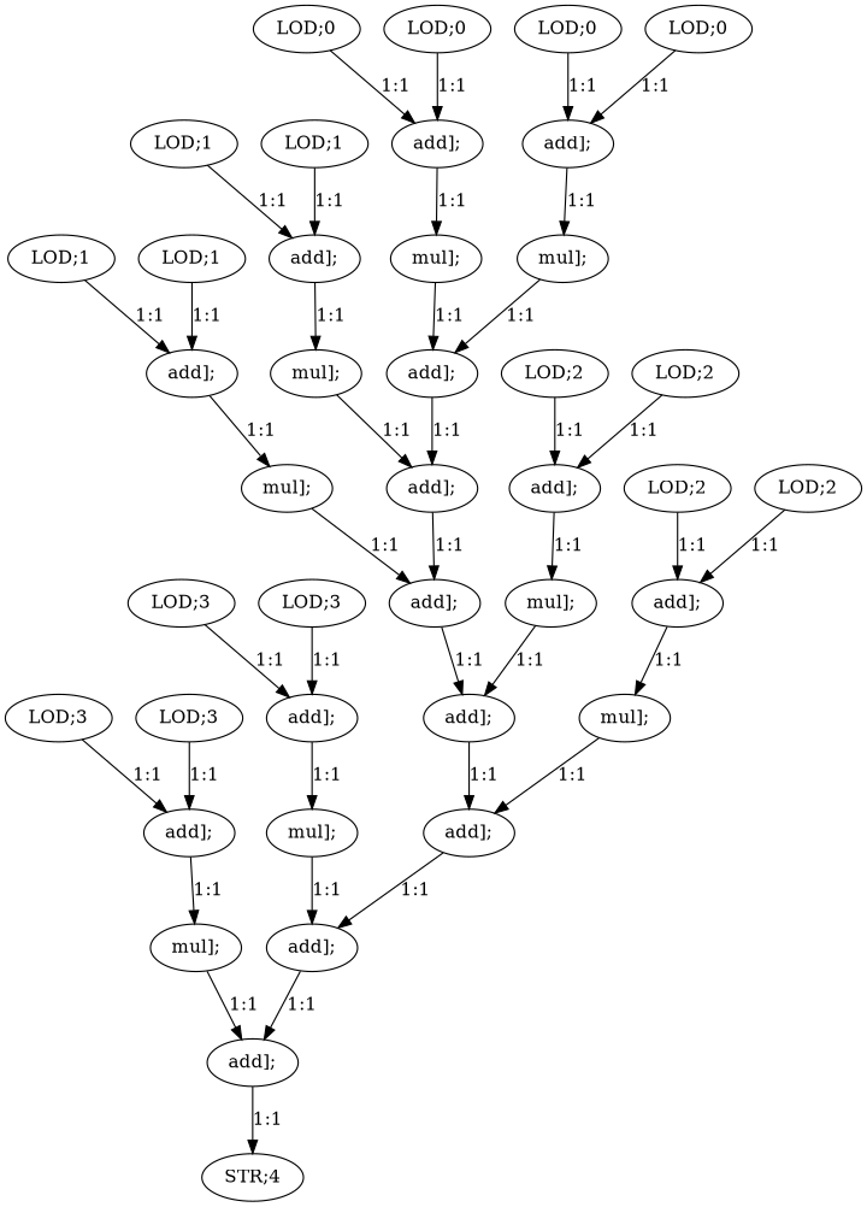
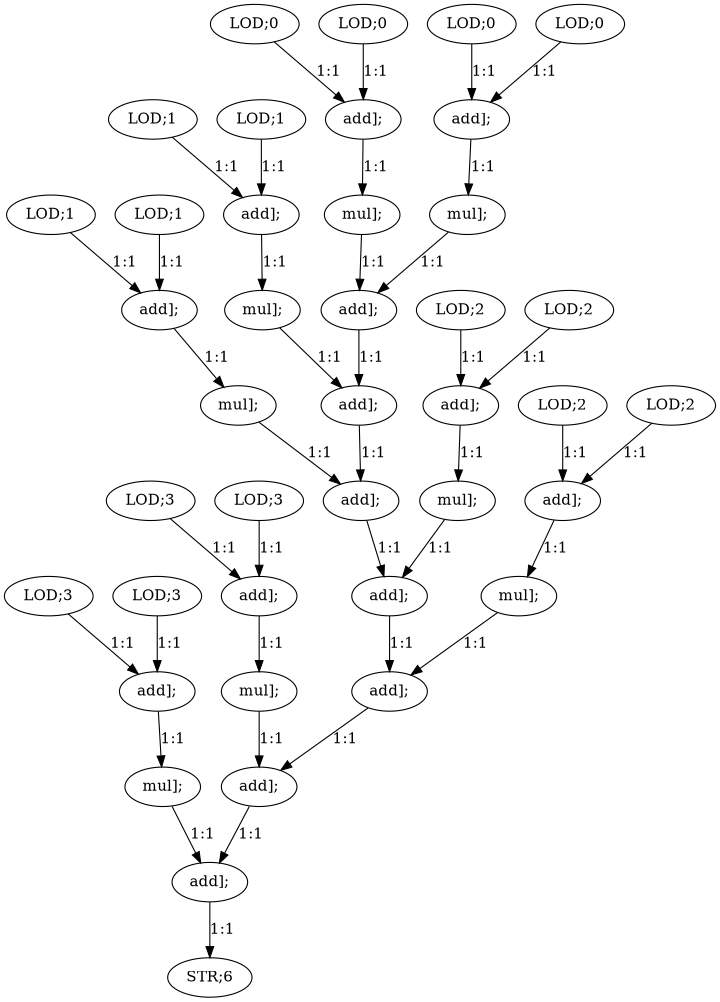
  digraph {
    n1 [label="LOD;0"]
    n2 [label="add];"]
    n3 [label="LOD;0"]
    n4 [label="mul];"]
    n5 [label="LOD;0"]
    n6 [label="add];"]
    n7 [label="LOD;0"]
    n8 [label="mul];"]
    n9 [label="LOD;1"]
    n10 [label="add];"]
    n11 [label="LOD;1"]
    n12 [label="mul];"]
    n13 [label="LOD;1"]
    n14 [label="add];"]
    n15 [label="LOD;1"]
    n16 [label="mul];"]
    n17 [label="LOD;2"]
    n18 [label="add];"]
    n19 [label="LOD;2"]
    n20 [label="mul];"]
    n21 [label="LOD;2"]
    n22 [label="add];"]
    n23 [label="LOD;2"]
    n24 [label="mul];"]
    n25 [label="LOD;3"]
    n26 [label="add];"]
    n27 [label="LOD;3"]
    n28 [label="mul];"]
    n29 [label="LOD;3"]
    n30 [label="add];"]
    n31 [label="LOD;3"]
    n32 [label="mul];"]
    n33 [label="add];"]
    n34 [label="add];"]
    n35 [label="add];"]
    n36 [label="add];"]
    n37 [label="add];"]
    n38 [label="add];"]
    n39 [label="add];"]
-   n40 [label="STR;4"]
+   n40 [label="STR;6"]
    n1 -> n2 [label="1:1"]
    n2 -> n4 [label="1:1"]
    n3 -> n2 [label="1:1"]
    n4 -> n33 [label="1:1"]
    n5 -> n6 [label="1:1"]
    n6 -> n8 [label="1:1"]
    n7 -> n6 [label="1:1"]
    n8 -> n33 [label="1:1"]
    n9 -> n10 [label="1:1"]
    n10 -> n12 [label="1:1"]
    n11 -> n10 [label="1:1"]
    n12 -> n34 [label="1:1"]
    n13 -> n14 [label="1:1"]
    n14 -> n16 [label="1:1"]
    n15 -> n14 [label="1:1"]
    n16 -> n35 [label="1:1"]
    n17 -> n18 [label="1:1"]
    n18 -> n20 [label="1:1"]
    n19 -> n18 [label="1:1"]
    n20 -> n36 [label="1:1"]
    n21 -> n22 [label="1:1"]
    n22 -> n24 [label="1:1"]
    n23 -> n22 [label="1:1"]
    n24 -> n37 [label="1:1"]
    n25 -> n26 [label="1:1"]
    n26 -> n28 [label="1:1"]
    n27 -> n26 [label="1:1"]
    n28 -> n38 [label="1:1"]
    n29 -> n30 [label="1:1"]
    n30 -> n32 [label="1:1"]
    n31 -> n30 [label="1:1"]
    n32 -> n39 [label="1:1"]
    n33 -> n34 [label="1:1"]
    n34 -> n35 [label="1:1"]
    n35 -> n36 [label="1:1"]
    n36 -> n37 [label="1:1"]
    n37 -> n38 [label="1:1"]
    n38 -> n39 [label="1:1"]
    n39 -> n40 [label="1:1"]
  }
